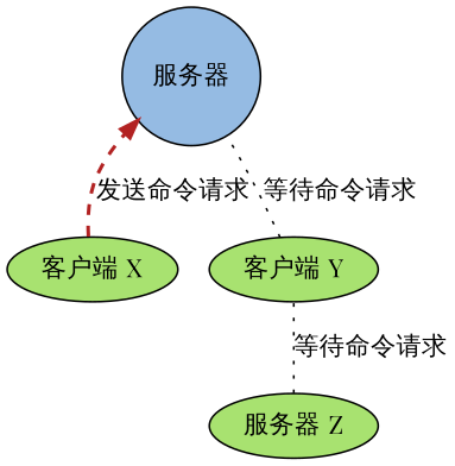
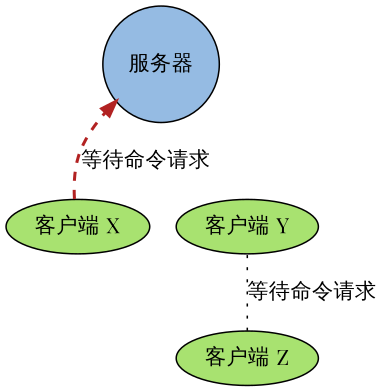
  digraph {
    fontname="Playfair Display"
    rankdir=BT
    node [fillcolor="#A8E270" fontname="Playfair Display" style=filled]
    edge [fontname="Playfair Display" style=dotted dir=none]
    n1 [fillcolor="#95BBE3" label="服务器" shape=circle]
    n2 [label="客户端 X"]
    n3 [label="客户端 Y"]
-   n4 [label="服务器 Z"]
-   n2 -> n1 [color="#B22222" label="发送命令请求" style="dashed, bold" dir=""]
-   n3 -> n1 [label="等待命令请求"]
+   n4 [label="客户端 Z"]
+   n2 -> n1 [color="#B22222" label="等待命令请求" style="dashed, bold" dir=""]
    n4 -> n3 [label="等待命令请求"]
  }
